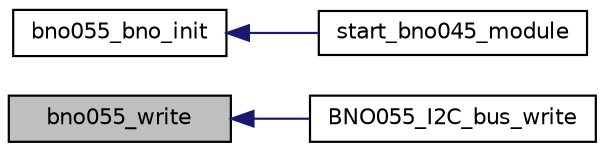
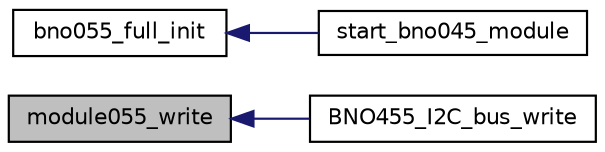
  digraph {
    rankdir=LR
    node [color=black fillcolor=white fontname=Helvetica fontsize=10 shape=record style=filled]
    edge [color=midnightblue dir=back fontname=Helvetica fontsize=10 labelfontname=Helvetica labelfontsize=10 style=solid]
-   n1 [fillcolor=grey75 fontcolor=black height=0.2 label=bno055_write width=0.4]
-   n2 [height=0.2 label=BNO055_I2C_bus_write width=0.4]
-   n3 [height=0.2 label=bno055_bno_init width=0.4]
+   n1 [fillcolor=grey75 fontcolor=black height=0.2 label=module055_write width=0.4]
+   n2 [height=0.2 label=BNO455_I2C_bus_write width=0.4]
+   n3 [height=0.2 label=bno055_full_init width=0.4]
    n4 [height=0.2 label=start_bno045_module width=0.4]
    n1 -> n2
    n3 -> n4
  }
